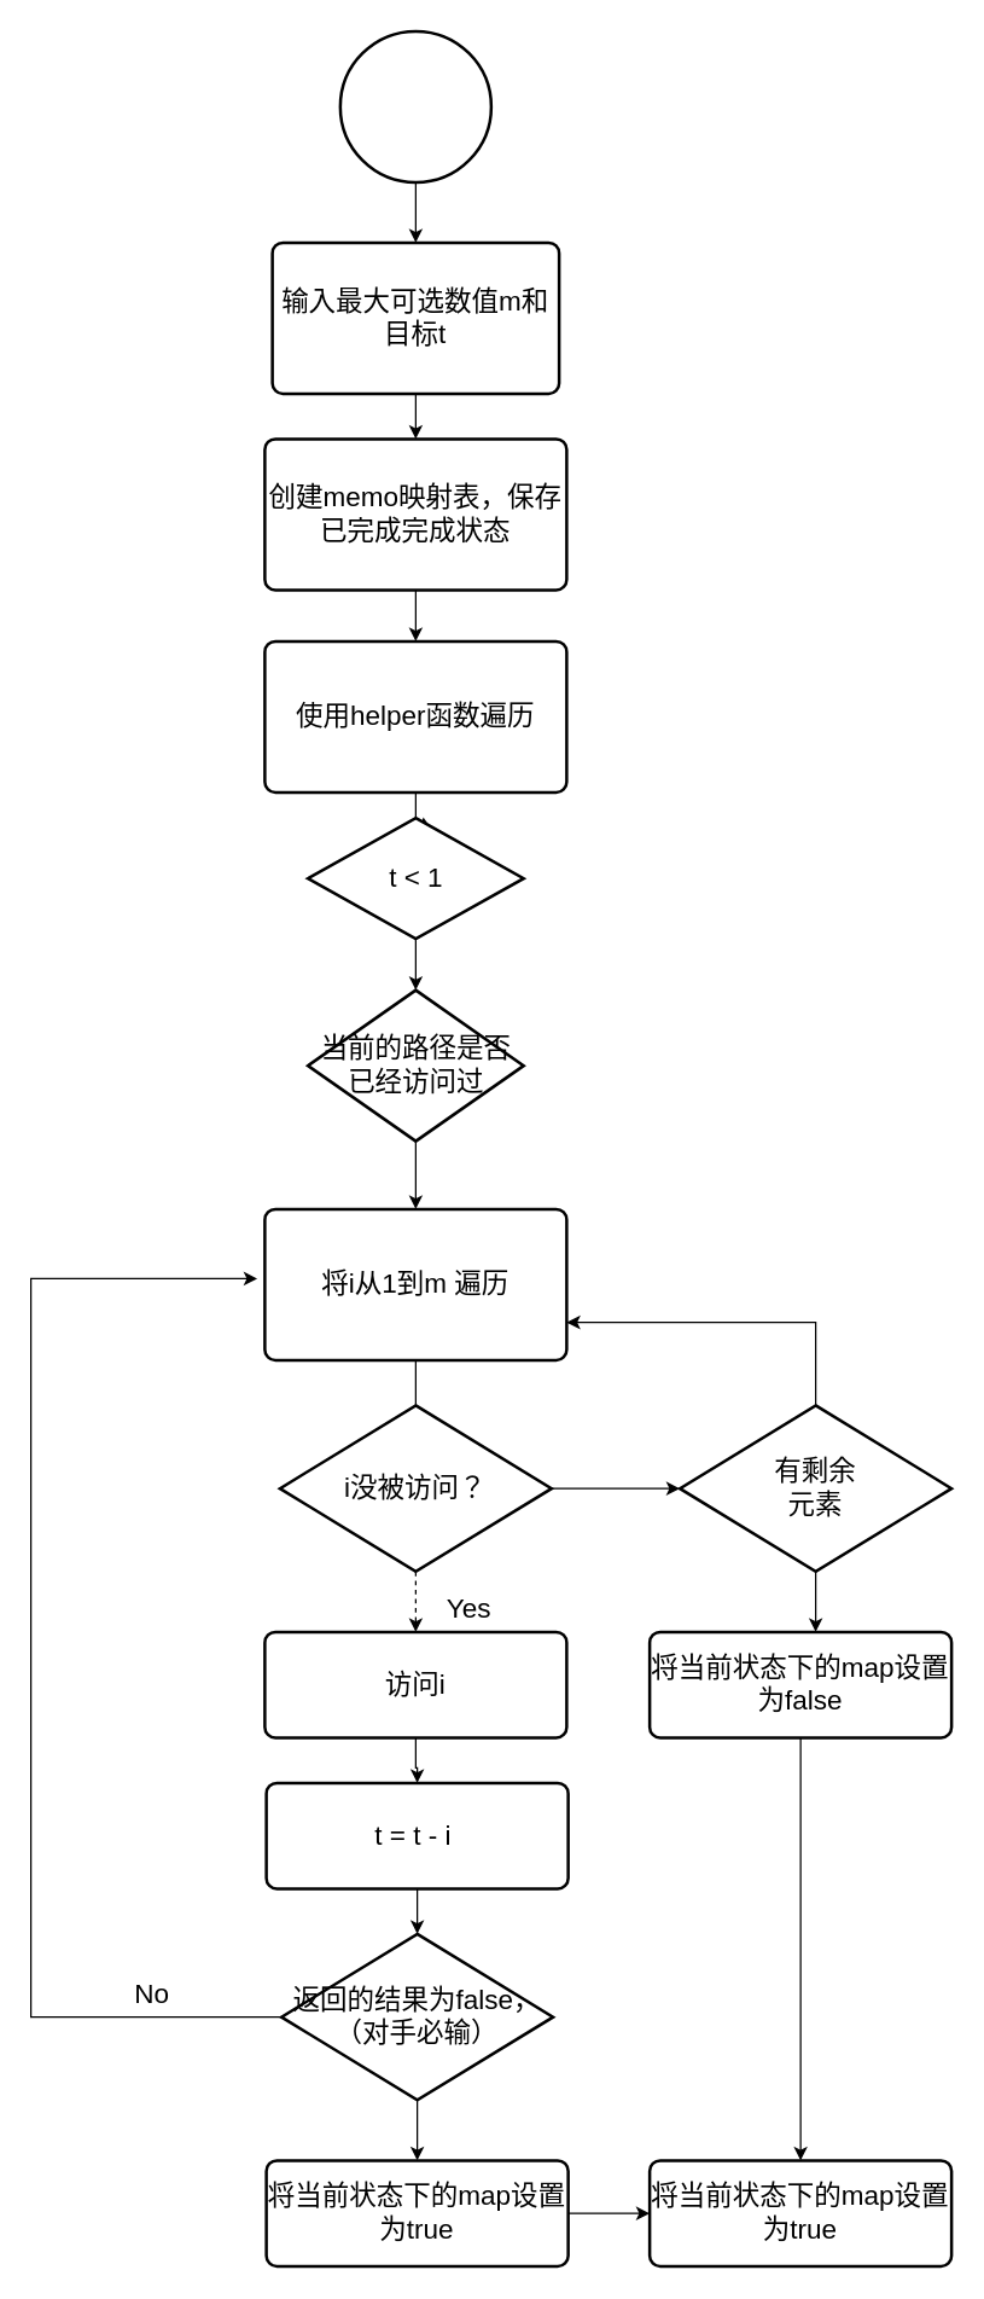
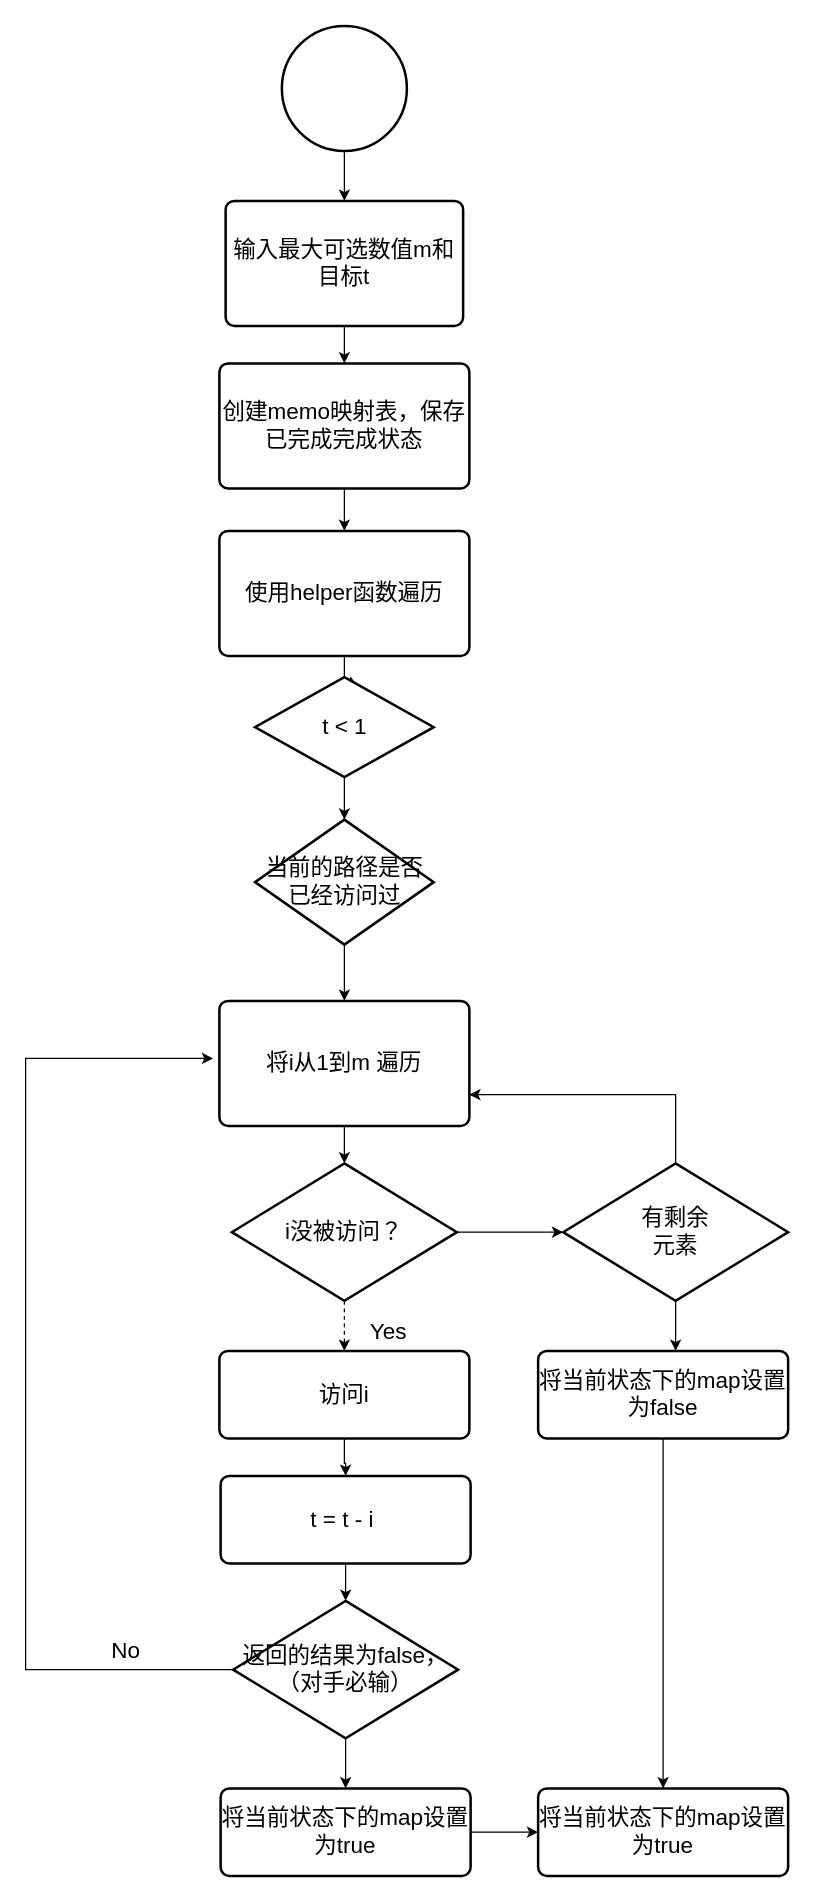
  <mxCell id="0" />
  <mxCell id="1" parent="0" />
  <mxCell id="2" value="" style="edgeStyle=orthogonalEdgeStyle;rounded=0;orthogonalLoop=1;jettySize=auto;html=1;fontSize=18;" edge="1" parent="1" source="3" target="5"><mxGeometry relative="1" as="geometry" /></mxCell>
  <mxCell id="3" value="" style="strokeWidth=2;html=1;shape=mxgraph.flowchart.start_2;whiteSpace=wrap;" vertex="1" parent="1"><mxGeometry x="225" y="20" width="100" height="100" as="geometry" /></mxCell>
  <mxCell id="4" value="" style="edgeStyle=orthogonalEdgeStyle;rounded=0;orthogonalLoop=1;jettySize=auto;html=1;fontSize=18;" edge="1" parent="1" source="5" target="7"><mxGeometry relative="1" as="geometry" /></mxCell>
  <mxCell id="5" value="输入最大可选数值m和目标t" style="rounded=1;whiteSpace=wrap;html=1;absoluteArcSize=1;arcSize=14;strokeWidth=2;fontSize=18;" vertex="1" parent="1"><mxGeometry x="180" y="160" width="190" height="100" as="geometry" /></mxCell>
  <mxCell id="6" value="" style="edgeStyle=orthogonalEdgeStyle;rounded=0;orthogonalLoop=1;jettySize=auto;html=1;fontSize=18;" edge="1" parent="1" source="7" target="9"><mxGeometry relative="1" as="geometry" /></mxCell>
  <mxCell id="7" value="创建memo映射表，保存已完成完成状态" style="rounded=1;whiteSpace=wrap;html=1;absoluteArcSize=1;arcSize=14;strokeWidth=2;fontSize=18;" vertex="1" parent="1"><mxGeometry x="175" y="290" width="200" height="100" as="geometry" /></mxCell>
  <mxCell id="8" value="" style="edgeStyle=orthogonalEdgeStyle;rounded=0;orthogonalLoop=1;jettySize=auto;html=1;fontSize=18;" edge="1" parent="1" source="9"><mxGeometry relative="1" as="geometry"><mxPoint x="280" y="540.5" as="targetPoint" /></mxGeometry></mxCell>
  <mxCell id="9" value="使用helper函数遍历" style="rounded=1;whiteSpace=wrap;html=1;absoluteArcSize=1;arcSize=14;strokeWidth=2;fontSize=18;" vertex="1" parent="1"><mxGeometry x="175" y="424" width="200" height="100" as="geometry" /></mxCell>
  <mxCell id="10" value="" style="edgeStyle=orthogonalEdgeStyle;rounded=0;orthogonalLoop=1;jettySize=auto;html=1;fontSize=18;" edge="1" parent="1" source="11" target="13"><mxGeometry relative="1" as="geometry" /></mxCell>
  <mxCell id="11" value="当前的路径是否已经访问过" style="strokeWidth=2;html=1;shape=mxgraph.flowchart.decision;whiteSpace=wrap;rounded=1;fontSize=18;" vertex="1" parent="1"><mxGeometry x="203.5" y="655" width="143" height="100" as="geometry" /></mxCell>
- <mxCell id="12" value="" style="edgeStyle=orthogonalEdgeStyle;rounded=0;orthogonalLoop=1;jettySize=auto;html=1;fontSize=18;endArrow=none;" edge="1" parent="1" source="13" target="16"><mxGeometry relative="1" as="geometry" /></mxCell>
+ <mxCell id="12" value="" style="edgeStyle=orthogonalEdgeStyle;rounded=0;orthogonalLoop=1;jettySize=auto;html=1;fontSize=18;" edge="1" parent="1" source="13" target="16"><mxGeometry relative="1" as="geometry" /></mxCell>
  <mxCell id="13" value="将i从1到m 遍历" style="rounded=1;whiteSpace=wrap;html=1;absoluteArcSize=1;arcSize=14;strokeWidth=2;fontSize=18;" vertex="1" parent="1"><mxGeometry x="175" y="800" width="200" height="100" as="geometry" /></mxCell>
  <mxCell id="14" value="" style="edgeStyle=orthogonalEdgeStyle;rounded=0;orthogonalLoop=1;jettySize=auto;html=1;fontSize=18;dashed=1;" edge="1" parent="1" source="16" target="21"><mxGeometry relative="1" as="geometry" /></mxCell>
  <mxCell id="15" value="" style="edgeStyle=orthogonalEdgeStyle;rounded=0;orthogonalLoop=1;jettySize=auto;html=1;fontSize=18;" edge="1" parent="1" source="16" target="19"><mxGeometry relative="1" as="geometry" /></mxCell>
  <mxCell id="16" value="i没被访问？" style="strokeWidth=2;html=1;shape=mxgraph.flowchart.decision;whiteSpace=wrap;rounded=1;fontSize=18;" vertex="1" parent="1"><mxGeometry x="185" y="930" width="180" height="110" as="geometry" /></mxCell>
  <mxCell id="17" style="edgeStyle=orthogonalEdgeStyle;rounded=0;orthogonalLoop=1;jettySize=auto;html=1;entryX=1;entryY=0.75;entryDx=0;entryDy=0;fontSize=18;" edge="1" parent="1" source="19" target="13"><mxGeometry relative="1" as="geometry"><Array as="points"><mxPoint x="540" y="875" /></Array></mxGeometry></mxCell>
  <mxCell id="18" value="" style="edgeStyle=orthogonalEdgeStyle;rounded=0;orthogonalLoop=1;jettySize=auto;html=1;fontSize=18;" edge="1" parent="1" source="19"><mxGeometry relative="1" as="geometry"><mxPoint x="540" y="1080" as="targetPoint" /></mxGeometry></mxCell>
  <mxCell id="19" value="有剩余&lt;br&gt;元素" style="strokeWidth=2;html=1;shape=mxgraph.flowchart.decision;whiteSpace=wrap;rounded=1;fontSize=18;" vertex="1" parent="1"><mxGeometry x="450" y="930" width="180" height="110" as="geometry" /></mxCell>
  <mxCell id="20" value="" style="edgeStyle=orthogonalEdgeStyle;rounded=0;orthogonalLoop=1;jettySize=auto;html=1;fontSize=18;" edge="1" parent="1" source="21" target="23"><mxGeometry relative="1" as="geometry" /></mxCell>
  <mxCell id="21" value="访问i" style="rounded=1;whiteSpace=wrap;html=1;absoluteArcSize=1;arcSize=14;strokeWidth=2;fontSize=18;" vertex="1" parent="1"><mxGeometry x="175" y="1080" width="200" height="70" as="geometry" /></mxCell>
  <mxCell id="22" value="" style="edgeStyle=orthogonalEdgeStyle;rounded=0;orthogonalLoop=1;jettySize=auto;html=1;fontSize=18;" edge="1" parent="1" source="23" target="29"><mxGeometry relative="1" as="geometry" /></mxCell>
  <mxCell id="23" value="t = t - i&amp;nbsp;" style="rounded=1;whiteSpace=wrap;html=1;absoluteArcSize=1;arcSize=14;strokeWidth=2;fontSize=18;" vertex="1" parent="1"><mxGeometry x="176" y="1180" width="200" height="70" as="geometry" /></mxCell>
  <mxCell id="24" value="Yes" style="text;html=1;resizable=0;autosize=1;align=center;verticalAlign=middle;points=[];fillColor=none;strokeColor=none;rounded=0;fontSize=18;" vertex="1" parent="1"><mxGeometry x="290" y="1050" width="40" height="30" as="geometry" /></mxCell>
  <mxCell id="25" value="" style="edgeStyle=orthogonalEdgeStyle;rounded=0;orthogonalLoop=1;jettySize=auto;html=1;fontSize=18;" edge="1" parent="1" source="26" target="11"><mxGeometry relative="1" as="geometry" /></mxCell>
  <mxCell id="26" value="t &amp;lt; 1" style="strokeWidth=2;html=1;shape=mxgraph.flowchart.decision;whiteSpace=wrap;rounded=1;fontSize=18;" vertex="1" parent="1"><mxGeometry x="203.5" y="541" width="143" height="80" as="geometry" /></mxCell>
  <mxCell id="27" value="" style="edgeStyle=orthogonalEdgeStyle;rounded=0;orthogonalLoop=1;jettySize=auto;html=1;fontSize=18;" edge="1" parent="1" source="29"><mxGeometry relative="1" as="geometry"><mxPoint x="170" y="846" as="targetPoint" /><Array as="points"><mxPoint x="20" y="1335" /><mxPoint x="20" y="846" /></Array></mxGeometry></mxCell>
  <mxCell id="28" value="" style="edgeStyle=orthogonalEdgeStyle;rounded=0;orthogonalLoop=1;jettySize=auto;html=1;fontSize=18;" edge="1" parent="1" source="29" target="34"><mxGeometry relative="1" as="geometry" /></mxCell>
  <mxCell id="29" value="返回的结果为false，（对手必输）" style="strokeWidth=2;html=1;shape=mxgraph.flowchart.decision;whiteSpace=wrap;rounded=1;fontSize=18;" vertex="1" parent="1"><mxGeometry x="186" y="1280" width="180" height="110" as="geometry" /></mxCell>
  <mxCell id="30" value="No" style="text;html=1;resizable=0;autosize=1;align=center;verticalAlign=middle;points=[];fillColor=none;strokeColor=none;rounded=0;fontSize=18;" vertex="1" parent="1"><mxGeometry x="80" y="1305" width="40" height="30" as="geometry" /></mxCell>
  <mxCell id="31" value="" style="edgeStyle=orthogonalEdgeStyle;rounded=0;orthogonalLoop=1;jettySize=auto;html=1;fontSize=18;" edge="1" parent="1" source="32" target="35"><mxGeometry relative="1" as="geometry"><mxPoint x="530" y="1230" as="targetPoint" /></mxGeometry></mxCell>
  <mxCell id="32" value="将当前状态下的map设置为false" style="rounded=1;whiteSpace=wrap;html=1;absoluteArcSize=1;arcSize=14;strokeWidth=2;fontSize=18;" vertex="1" parent="1"><mxGeometry x="430" y="1080" width="200" height="70" as="geometry" /></mxCell>
  <mxCell id="33" value="" style="edgeStyle=orthogonalEdgeStyle;rounded=0;orthogonalLoop=1;jettySize=auto;html=1;fontSize=18;" edge="1" parent="1" source="34" target="35"><mxGeometry relative="1" as="geometry" /></mxCell>
  <mxCell id="34" value="将当前状态下的map设置为true" style="rounded=1;whiteSpace=wrap;html=1;absoluteArcSize=1;arcSize=14;strokeWidth=2;fontSize=18;" vertex="1" parent="1"><mxGeometry x="176" y="1430" width="200" height="70" as="geometry" /></mxCell>
  <mxCell id="35" value="将当前状态下的map设置为true" style="rounded=1;whiteSpace=wrap;html=1;absoluteArcSize=1;arcSize=14;strokeWidth=2;fontSize=18;" vertex="1" parent="1"><mxGeometry x="430" y="1430" width="200" height="70" as="geometry" /></mxCell>
